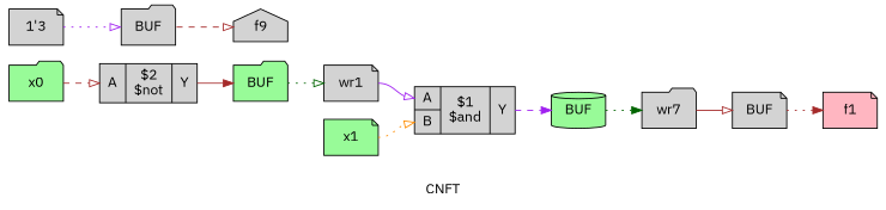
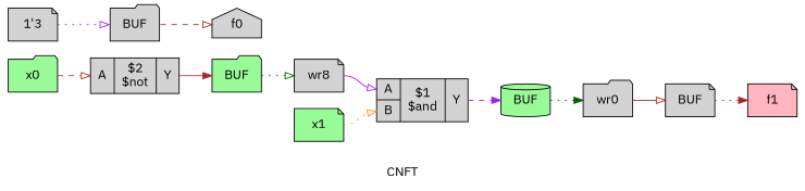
  digraph {
    fontname="IBM Plex Sans"
    label=CNFT
    rankdir=LR
    remincross=true
    node [fillcolor=lightgrey fontname="IBM Plex Sans" shape=note style=filled]
    edge [arrowhead=onormal color=brown fontname="IBM Plex Sans" headport="w:w" style=dotted tailport=e]
-   n1 [color=black fontcolor=black label=wr1]
+   n1 [color=black fontcolor=black label=wr8]
    n2 [label="{{<p9> A|<p12> B}|$1\n$and|{<p10> Y}}" shape=record]
    n3 [fillcolor=palegreen label=BUF shape=cylinder style="rounded,filled"]
-   n4 [color=black fontcolor=black label=wr7 shape=folder]
+   n4 [color=black fontcolor=black label=wr0 shape=folder]
    n5 [label=BUF style="rounded,filled"]
    n6 [color=black fillcolor=lightpink fontcolor=black label=f1]
-   n7 [color=black fontcolor=black label=f9 shape=house]
+   n7 [color=black fontcolor=black label=f0 shape=house]
    n8 [color=black fillcolor=palegreen fontcolor=black label=x1]
    n9 [color=black fillcolor=palegreen fontcolor=black label=x0 shape=folder]
    n10 [label="{{<p9> A}|$2\n$not|{<p10> Y}}" shape=record]
    n11 [fillcolor=palegreen label=BUF shape=folder style="rounded,filled"]
    n12 [label="1'3"]
    n13 [label=BUF shape=folder style="rounded,filled"]
    n1 -> n2 [color=purple headport="p9:w" style=solid]
    n2 -> n3 [arrowhead=normal color=purple style=dashed tailport="p10:e"]
    n3 -> n4 [arrowhead=normal color=darkgreen headport=w tailport="e:e"]
    n4 -> n5 [style=solid]
    n5 -> n6 [arrowhead=normal headport=w tailport="e:e"]
    n8 -> n2 [color=darkorange headport="p12:w"]
    n9 -> n10 [headport="p9:w" style=dashed]
    n10 -> n11 [arrowhead=normal style=solid tailport="p10:e"]
    n11 -> n1 [color=darkgreen headport=w tailport="e:e"]
    n12 -> n13 [color=purple]
    n13 -> n7 [headport=w style=dashed tailport="e:e"]
  }
